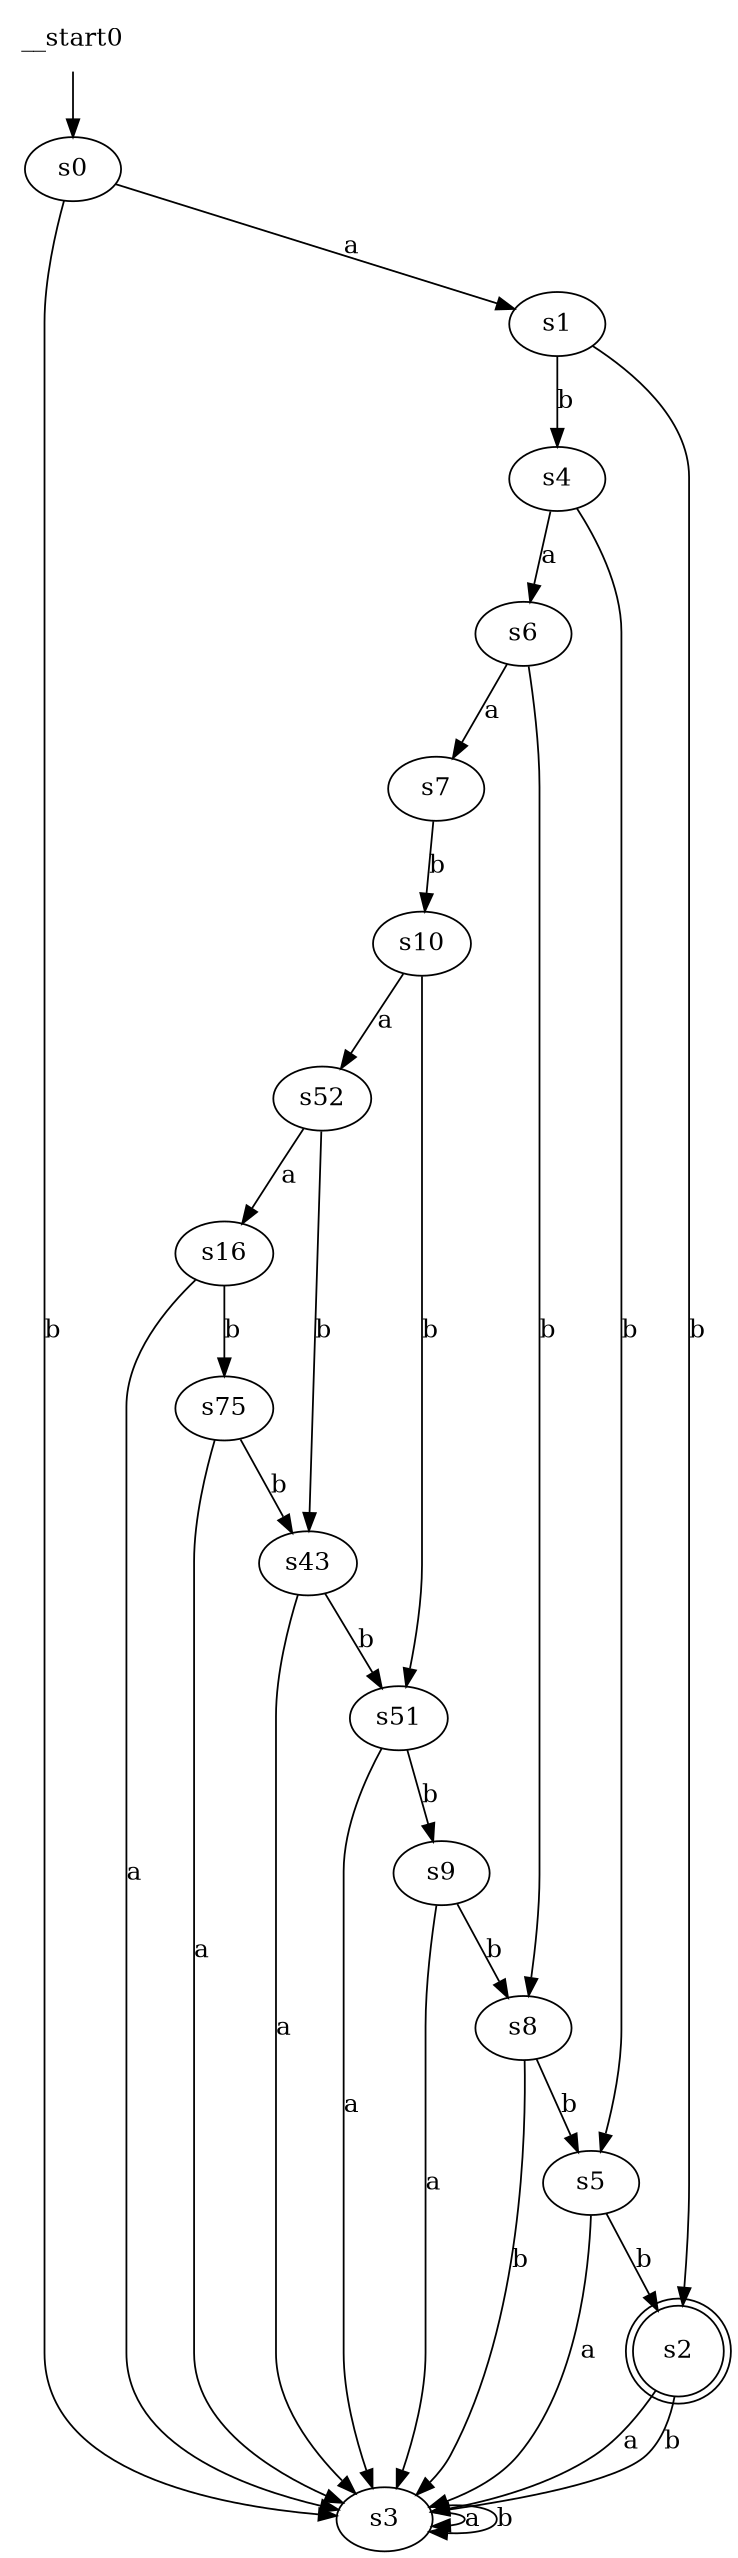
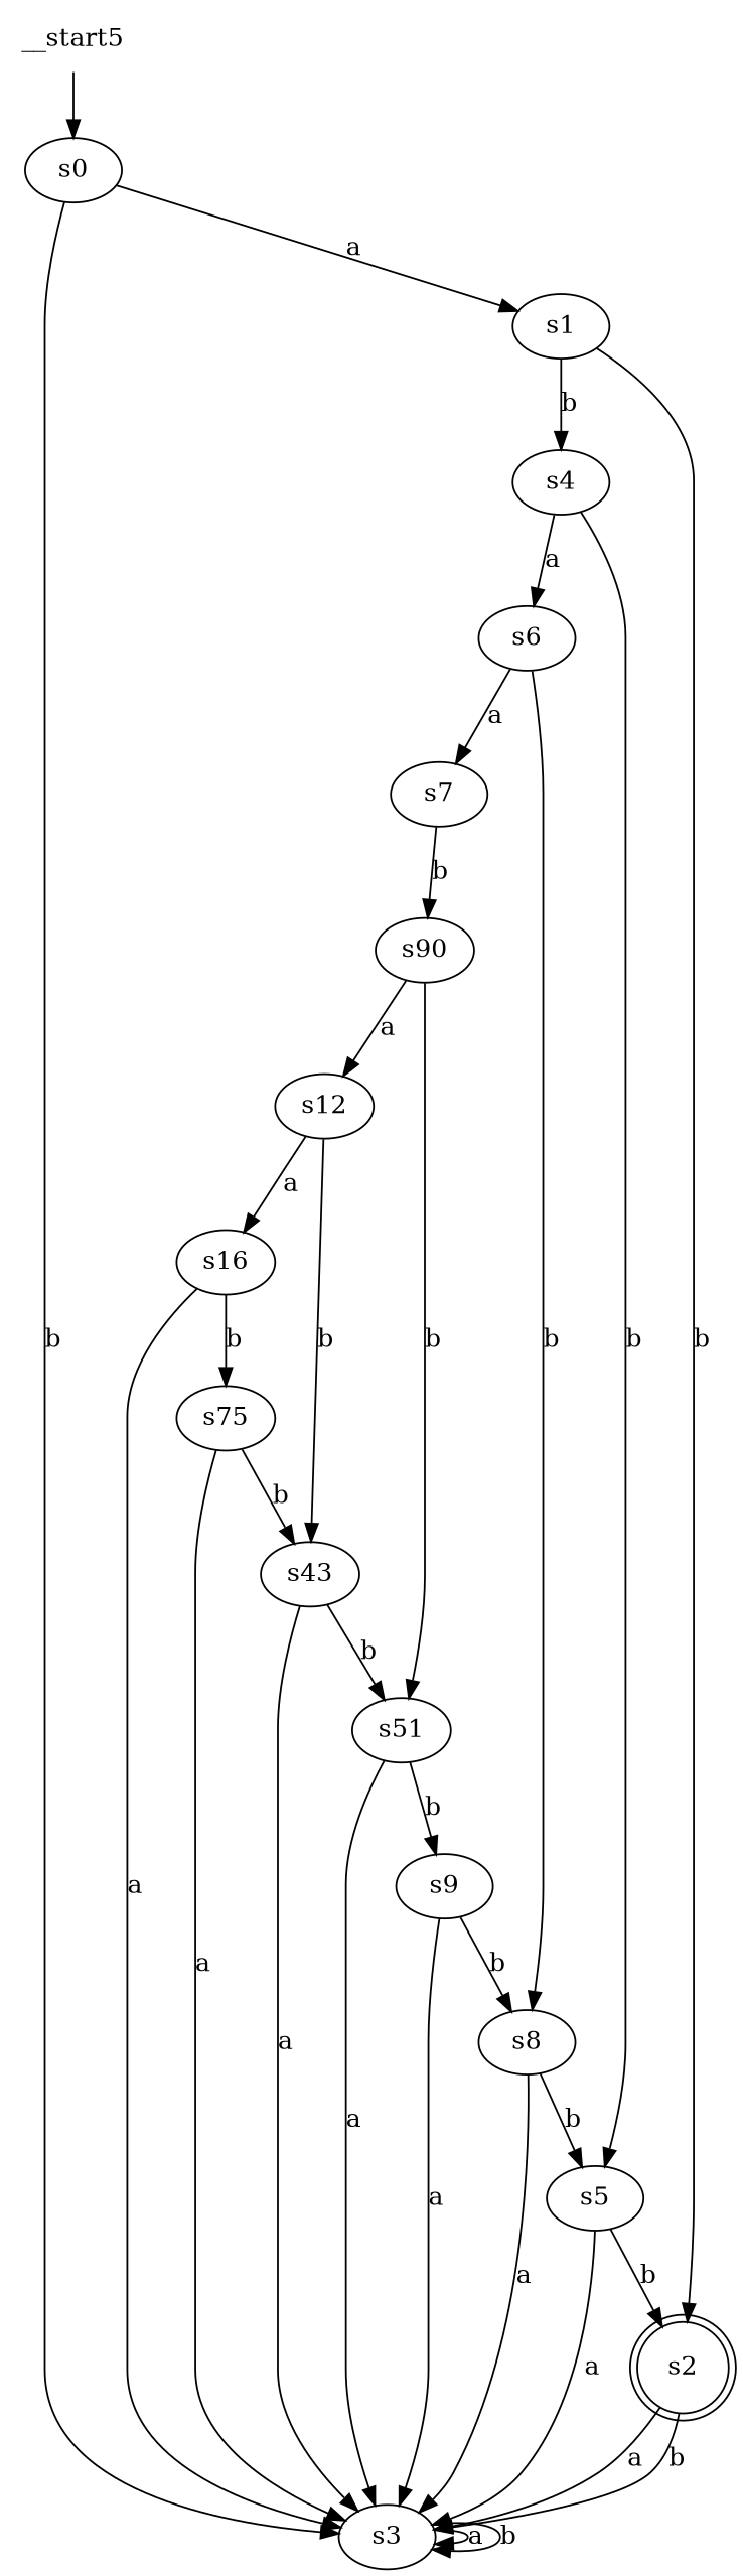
  digraph {
    n1 [label=s0]
    n2 [label=s1]
    n3 [label=s3]
    n4 [label=s2 shape=doublecircle]
    n5 [label=s4]
    n6 [label=s5]
    n7 [label=s6]
    n8 [label=s7]
    n9 [label=s8]
-   n10 [label=s10]
+   n10 [label=s90]
    n11 [label=s9]
    n12 [label=s51]
-   n13 [label=s52]
+   n13 [label=s12]
    n14 [label=s43]
    n15 [label=s16]
    n16 [label=s75]
-   __start0 [shape=none]
+   __start0 [shape=none label=__start5]
    n1 -> n2 [label=a]
    n1 -> n3 [label=b]
    n2 -> n4 [label=b]
    n2 -> n5 [label=b]
    n3 -> n3 [label=a]
    n3 -> n3 [label=b]
    n4 -> n3 [label=a]
    n4 -> n3 [label=b]
    n5 -> n6 [label=b]
    n5 -> n7 [label=a]
    n6 -> n3 [label=a]
    n6 -> n4 [label=b]
    n7 -> n8 [label=a]
    n7 -> n9 [label=b]
    n8 -> n10 [label=b]
-   n9 -> n3 [label=b]
+   n9 -> n3 [label=a]
    n9 -> n6 [label=b]
    n10 -> n12 [label=b]
    n10 -> n13 [label=a]
    n11 -> n3 [label=a]
    n11 -> n9 [label=b]
    n12 -> n3 [label=a]
    n12 -> n11 [label=b]
    n13 -> n14 [label=b]
    n13 -> n15 [label=a]
    n14 -> n3 [label=a]
    n14 -> n12 [label=b]
    n15 -> n3 [label=a]
    n15 -> n16 [label=b]
    n16 -> n3 [label=a]
    n16 -> n14 [label=b]
    __start0 -> n1
  }
